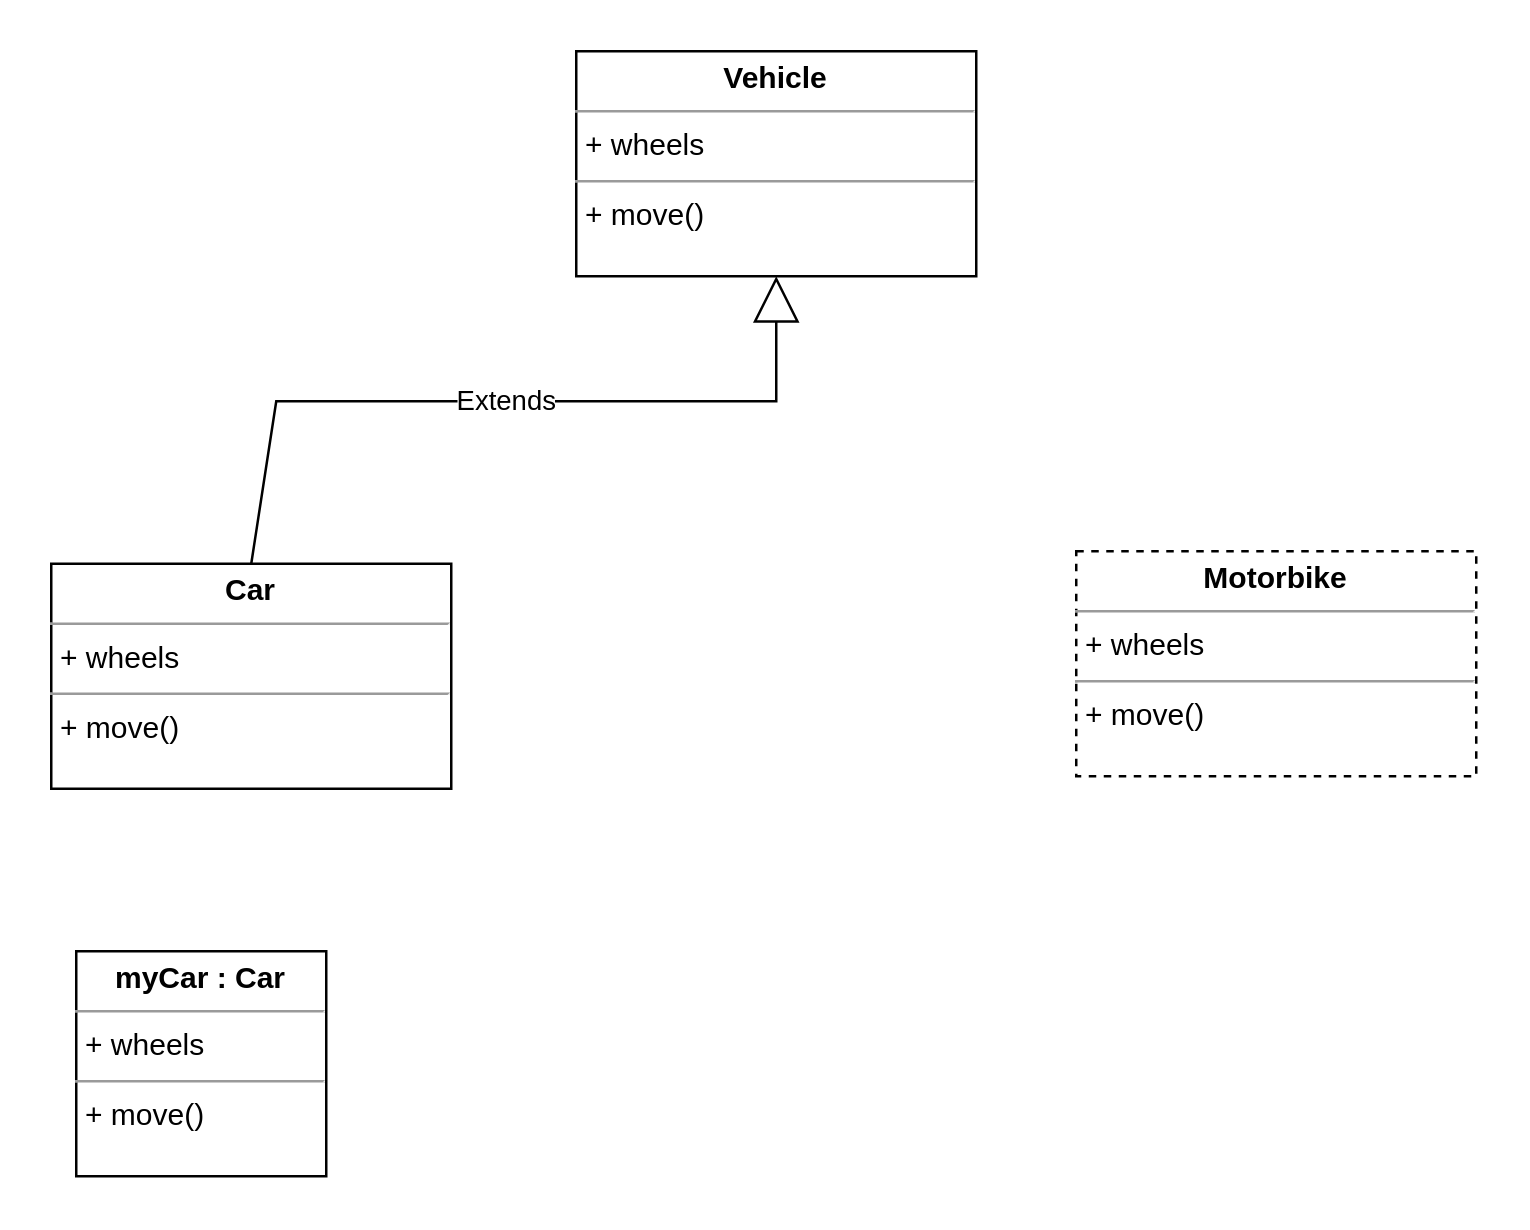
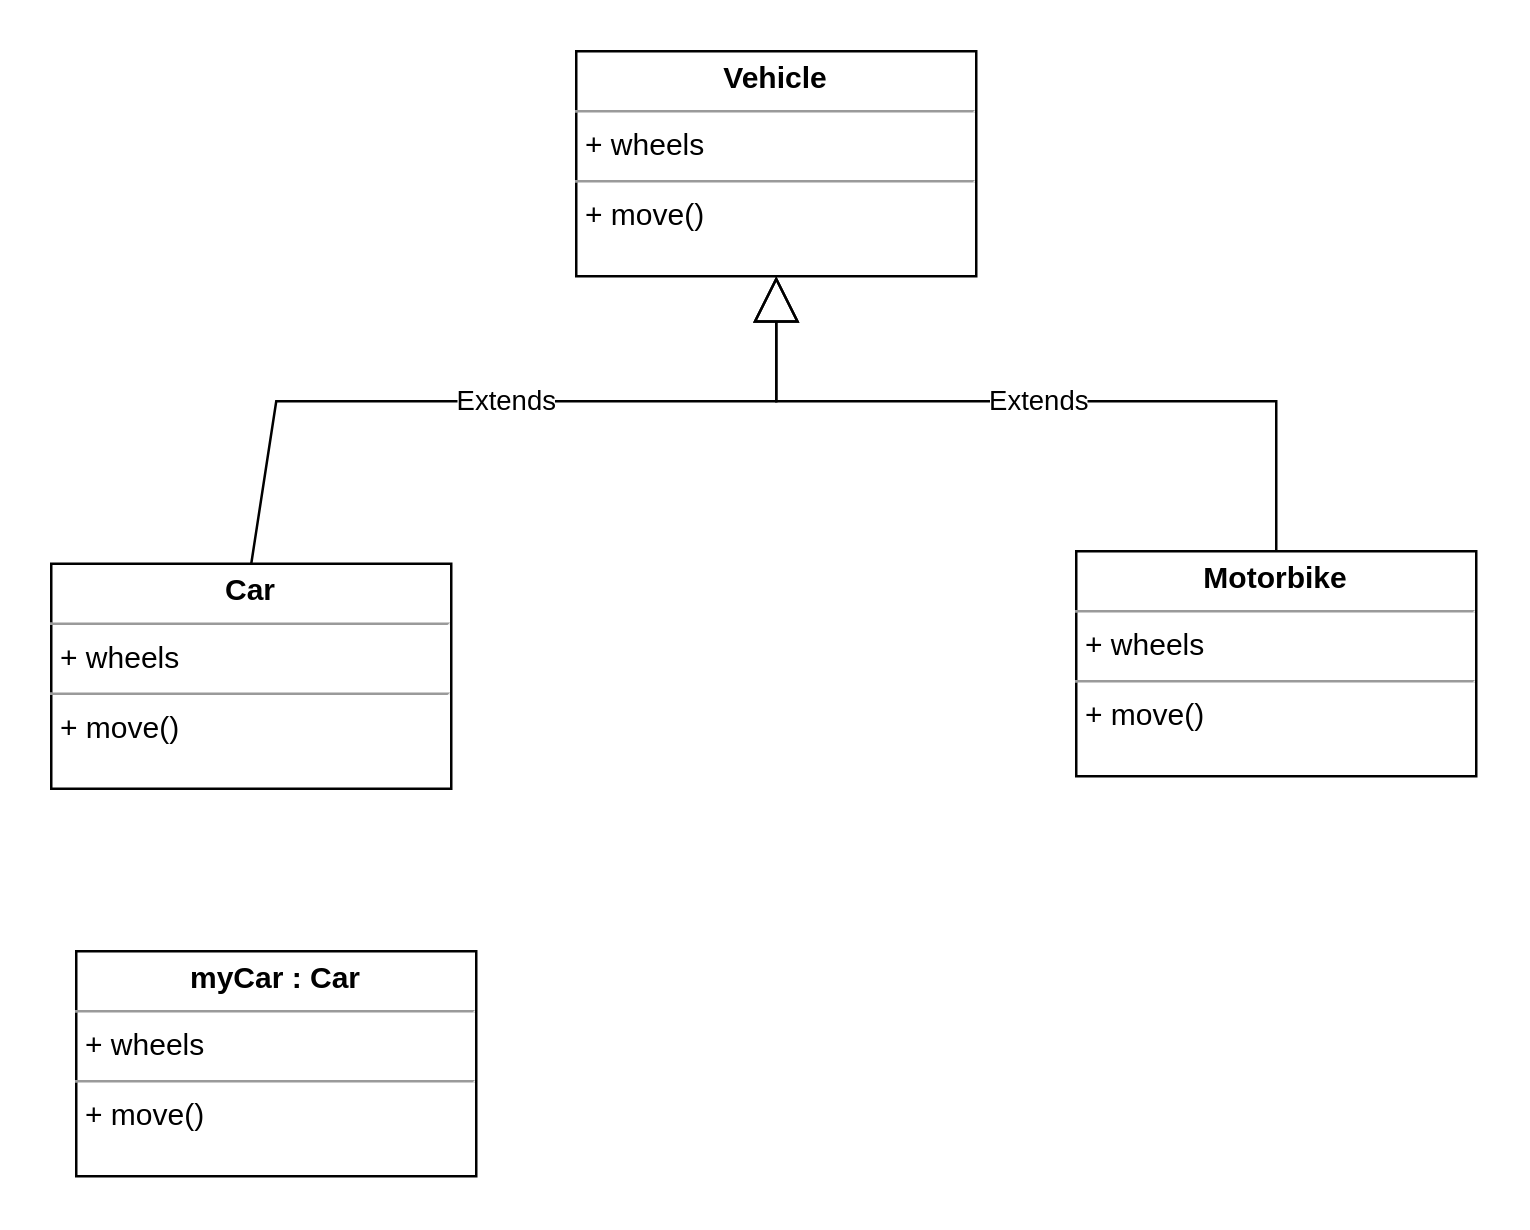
  <mxCell id="0" />
  <mxCell id="1" parent="0" />
  <mxCell id="2" value="&lt;p style=&quot;margin:0px;margin-top:4px;text-align:center;&quot;&gt;&lt;b&gt;Vehicle&lt;/b&gt;&lt;/p&gt;&lt;hr size=&quot;1&quot;&gt;&lt;p style=&quot;margin:0px;margin-left:4px;&quot;&gt;+ wheels&lt;/p&gt;&lt;hr size=&quot;1&quot;&gt;&lt;p style=&quot;margin:0px;margin-left:4px;&quot;&gt;+ move()&lt;/p&gt;" style="verticalAlign=top;align=left;overflow=fill;fontSize=12;fontFamily=Helvetica;html=1;" vertex="1" parent="1"><mxGeometry x="230" y="20" width="160" height="90" as="geometry" /></mxCell>
  <mxCell id="3" value="&lt;p style=&quot;margin:0px;margin-top:4px;text-align:center;&quot;&gt;&lt;b&gt;Car&lt;/b&gt;&lt;/p&gt;&lt;hr size=&quot;1&quot;&gt;&lt;p style=&quot;margin:0px;margin-left:4px;&quot;&gt;+ wheels&lt;br&gt;&lt;/p&gt;&lt;hr size=&quot;1&quot;&gt;&lt;p style=&quot;margin:0px;margin-left:4px;&quot;&gt;+ move()&lt;/p&gt;" style="verticalAlign=top;align=left;overflow=fill;fontSize=12;fontFamily=Helvetica;html=1;" vertex="1" parent="1"><mxGeometry x="20" y="225" width="160" height="90" as="geometry" /></mxCell>
- <mxCell id="4" value="&lt;p style=&quot;margin:0px;margin-top:4px;text-align:center;&quot;&gt;&lt;b&gt;Motorbike&lt;/b&gt;&lt;/p&gt;&lt;hr size=&quot;1&quot;&gt;&lt;p style=&quot;margin:0px;margin-left:4px;&quot;&gt;+ wheels&lt;br&gt;&lt;/p&gt;&lt;hr size=&quot;1&quot;&gt;&lt;p style=&quot;margin:0px;margin-left:4px;&quot;&gt;+ move()&lt;/p&gt;" style="verticalAlign=top;align=left;overflow=fill;fontSize=12;fontFamily=Helvetica;html=1;dashed=1;" vertex="1" parent="1"><mxGeometry x="430" y="220" width="160" height="90" as="geometry" /></mxCell>
+ <mxCell id="4" value="&lt;p style=&quot;margin:0px;margin-top:4px;text-align:center;&quot;&gt;&lt;b&gt;Motorbike&lt;/b&gt;&lt;/p&gt;&lt;hr size=&quot;1&quot;&gt;&lt;p style=&quot;margin:0px;margin-left:4px;&quot;&gt;+ wheels&lt;br&gt;&lt;/p&gt;&lt;hr size=&quot;1&quot;&gt;&lt;p style=&quot;margin:0px;margin-left:4px;&quot;&gt;+ move()&lt;/p&gt;" style="verticalAlign=top;align=left;overflow=fill;fontSize=12;fontFamily=Helvetica;html=1;" vertex="1" parent="1"><mxGeometry x="430" y="220" width="160" height="90" as="geometry" /></mxCell>
  <mxCell id="5" value="Extends" style="endArrow=block;endSize=16;endFill=0;html=1;rounded=0;entryX=0.5;entryY=1;entryDx=0;entryDy=0;exitX=0.5;exitY=0;exitDx=0;exitDy=0;" edge="1" parent="1" source="3" target="2"><mxGeometry width="160" relative="1" as="geometry"><mxPoint x="210" y="270" as="sourcePoint" /><mxPoint x="370" y="270" as="targetPoint" /><Array as="points"><mxPoint x="110" y="160" /><mxPoint x="310" y="160" /></Array></mxGeometry></mxCell>
- <mxCell id="7" value="&lt;p style=&quot;margin:0px;margin-top:4px;text-align:center;&quot;&gt;&lt;b&gt;myCar : Car&lt;/b&gt;&lt;/p&gt;&lt;hr size=&quot;1&quot;&gt;&lt;p style=&quot;margin:0px;margin-left:4px;&quot;&gt;+ wheels&lt;br&gt;&lt;/p&gt;&lt;hr size=&quot;1&quot;&gt;&lt;p style=&quot;margin:0px;margin-left:4px;&quot;&gt;+ move()&lt;/p&gt;" style="verticalAlign=top;align=left;overflow=fill;fontSize=12;fontFamily=Helvetica;html=1;" vertex="1" parent="1"><mxGeometry x="30" y="380" width="100" height="90" as="geometry" /></mxCell>
+ <mxCell id="6" value="Extends" style="endArrow=block;endSize=16;endFill=0;html=1;rounded=0;entryX=0.5;entryY=1;entryDx=0;entryDy=0;exitX=0.5;exitY=0;exitDx=0;exitDy=0;" edge="1" parent="1" source="4" target="2"><mxGeometry width="160" relative="1" as="geometry"><mxPoint x="210" y="270" as="sourcePoint" /><mxPoint x="370" y="270" as="targetPoint" /><Array as="points"><mxPoint x="510" y="160" /><mxPoint x="310" y="160" /></Array></mxGeometry></mxCell>
+ <mxCell id="7" value="&lt;p style=&quot;margin:0px;margin-top:4px;text-align:center;&quot;&gt;&lt;b&gt;myCar : Car&lt;/b&gt;&lt;/p&gt;&lt;hr size=&quot;1&quot;&gt;&lt;p style=&quot;margin:0px;margin-left:4px;&quot;&gt;+ wheels&lt;br&gt;&lt;/p&gt;&lt;hr size=&quot;1&quot;&gt;&lt;p style=&quot;margin:0px;margin-left:4px;&quot;&gt;+ move()&lt;/p&gt;" style="verticalAlign=top;align=left;overflow=fill;fontSize=12;fontFamily=Helvetica;html=1;" vertex="1" parent="1"><mxGeometry x="30" y="380" width="160" height="90" as="geometry" /></mxCell>
